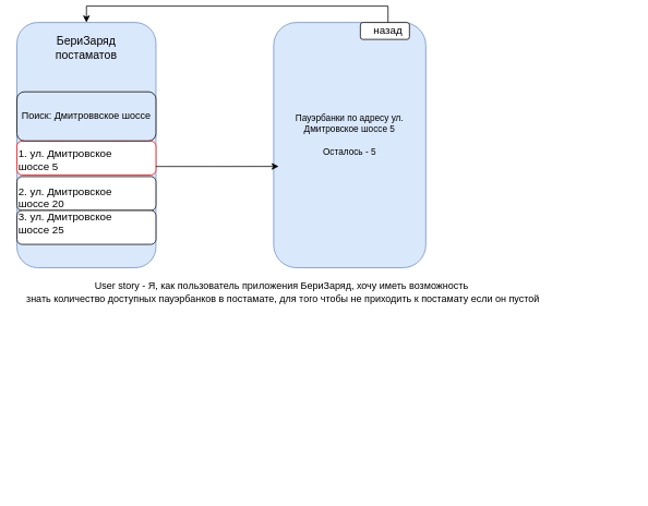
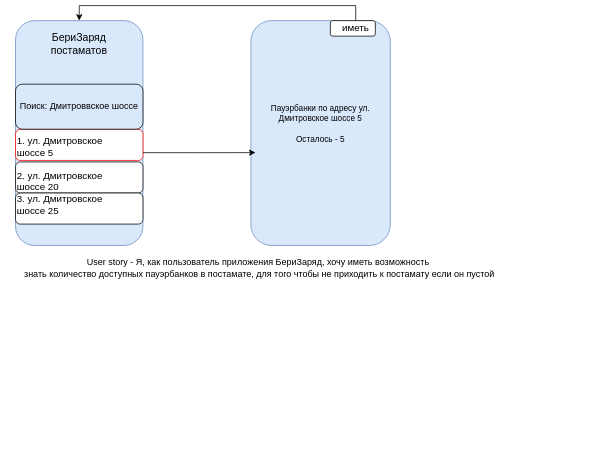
  <mxCell id="0" />
  <mxCell id="1" parent="0" />
  <mxCell id="2" value="" style="group" parent="1" vertex="1" connectable="0"><mxGeometry x="20" y="21" width="750" height="570" as="geometry" /></mxCell>
  <mxCell id="3" value="" style="rounded=1;whiteSpace=wrap;html=1;fillColor=#dae8fc;strokeColor=#6c8ebf;" parent="2" vertex="1"><mxGeometry width="170" height="300" as="geometry" /></mxCell>
  <mxCell id="4" value="" style="rounded=1;whiteSpace=wrap;html=1;" vertex="1" parent="2"><mxGeometry y="188.55" width="170" height="41.45" as="geometry" /></mxCell>
  <mxCell id="5" value="" style="rounded=1;whiteSpace=wrap;html=1;" parent="2" vertex="1"><mxGeometry y="230" width="170" height="41.45" as="geometry" /></mxCell>
  <mxCell id="6" value="" style="rounded=1;whiteSpace=wrap;html=1;strokeColor=#FF0000;" parent="2" vertex="1"><mxGeometry y="145.09" width="170" height="41.45" as="geometry" /></mxCell>
  <mxCell id="7" value="&lt;div style=&quot;font-size: 11px;&quot;&gt;&lt;font style=&quot;font-size: 11px;&quot;&gt;&lt;br&gt;&lt;/font&gt;&lt;/div&gt;&lt;font style=&quot;font-size: 11px;&quot;&gt;Пауэрбанки по адресу ул. Дмитровское шоссе 5&lt;/font&gt;&lt;div style=&quot;font-size: 11px;&quot;&gt;&lt;font style=&quot;font-size: 11px;&quot;&gt;&lt;span style=&quot;background-color: initial;&quot;&gt;&lt;br&gt;&lt;/span&gt;&lt;/font&gt;&lt;/div&gt;&lt;div style=&quot;font-size: 11px;&quot;&gt;&lt;font style=&quot;font-size: 11px;&quot;&gt;&lt;span style=&quot;background-color: initial;&quot;&gt;Осталось - 5&lt;/span&gt;&lt;br&gt;&lt;/font&gt;&lt;/div&gt;&lt;div style=&quot;font-size: 11px;&quot;&gt;&lt;font style=&quot;font-size: 11px;&quot;&gt;&lt;br&gt;&lt;/font&gt;&lt;/div&gt;&lt;div style=&quot;font-size: 11px;&quot;&gt;&lt;font style=&quot;font-size: 11px;&quot;&gt;&lt;br&gt;&lt;/font&gt;&lt;/div&gt;&lt;div style=&quot;font-size: 11px;&quot;&gt;&lt;font style=&quot;font-size: 11px;&quot;&gt;&lt;br&gt;&lt;/font&gt;&lt;/div&gt;" style="rounded=1;whiteSpace=wrap;html=1;fillColor=#dae8fc;strokeColor=#6c8ebf;" parent="2" vertex="1"><mxGeometry x="313.95" width="186.05" height="300" as="geometry" /></mxCell>
  <mxCell id="8" value="&lt;font style=&quot;font-size: 14px;&quot;&gt;БериЗаряд постаматов&lt;/font&gt;" style="text;html=1;align=center;verticalAlign=middle;whiteSpace=wrap;rounded=0;" parent="2" vertex="1"><mxGeometry x="15.23" y="-0.001" width="139.535" height="62.182" as="geometry" /></mxCell>
  <mxCell id="9" value="&lt;div style=&quot;font-size: 13px;&quot;&gt;&lt;font style=&quot;font-size: 13px;&quot;&gt;&lt;br&gt;&lt;/font&gt;&lt;/div&gt;&lt;div style=&quot;font-size: 13px;&quot;&gt;&lt;font style=&quot;font-size: 13px;&quot;&gt;&lt;br&gt;&lt;/font&gt;&lt;/div&gt;&lt;font style=&quot;font-size: 13px;&quot;&gt;&lt;div&gt;&lt;font style=&quot;font-size: 13px;&quot;&gt;&lt;br&gt;&lt;/font&gt;&lt;/div&gt;&lt;div&gt;&lt;font style=&quot;font-size: 13px;&quot;&gt;&lt;br&gt;&lt;/font&gt;&lt;/div&gt;1. ул. Дмитровское шоссе 5&lt;/font&gt;&lt;div&gt;&lt;span style=&quot;font-size: 13px;&quot;&gt;&lt;br&gt;&lt;/span&gt;&lt;div&gt;&lt;div style=&quot;font-size: 13px;&quot;&gt;&lt;div style=&quot;&quot;&gt;&lt;font style=&quot;font-size: 13px;&quot;&gt;2. ул. Дмитровское шоссе 20&amp;nbsp;&lt;/font&gt;&lt;/div&gt;&lt;div style=&quot;&quot;&gt;&lt;font style=&quot;font-size: 13px;&quot;&gt;3. ул. Дмитровское шоссе 25&lt;/font&gt;&lt;/div&gt;&lt;/div&gt;&lt;/div&gt;&lt;/div&gt;" style="text;html=1;align=left;verticalAlign=middle;whiteSpace=wrap;rounded=0;" parent="2" vertex="1"><mxGeometry x="0.0" y="154.998" width="139.535" height="41.455" as="geometry" /></mxCell>
  <mxCell id="10" value="" style="rounded=1;whiteSpace=wrap;html=1;" parent="2" vertex="1"><mxGeometry x="420" width="60" height="20.73" as="geometry" /></mxCell>
  <mxCell id="11" style="edgeStyle=orthogonalEdgeStyle;rounded=0;orthogonalLoop=1;jettySize=auto;html=1;exitX=0.5;exitY=0;exitDx=0;exitDy=0;entryX=0.5;entryY=0;entryDx=0;entryDy=0;" parent="2" source="12" target="3" edge="1"><mxGeometry relative="1" as="geometry" /></mxCell>
- <mxCell id="12" value="&lt;font style=&quot;font-size: 13px;&quot;&gt;назад&lt;/font&gt;" style="text;html=1;align=center;verticalAlign=middle;whiteSpace=wrap;rounded=0;strokeWidth=2;" parent="2" vertex="1"><mxGeometry x="427.673" width="52.326" height="20.727" as="geometry" /></mxCell>
+ <mxCell id="12" value="&lt;font style=&quot;font-size: 13px;&quot;&gt;иметь&lt;/font&gt;" style="text;html=1;align=center;verticalAlign=middle;whiteSpace=wrap;rounded=0;strokeWidth=2;" parent="2" vertex="1"><mxGeometry x="427.673" width="52.326" height="20.727" as="geometry" /></mxCell>
  <mxCell id="13" style="edgeStyle=orthogonalEdgeStyle;rounded=0;orthogonalLoop=1;jettySize=auto;html=1;entryX=0.402;entryY=0.1;entryDx=0;entryDy=0;entryPerimeter=0;" parent="2" edge="1"><mxGeometry relative="1" as="geometry"><mxPoint x="39.25" y="435.273" as="sourcePoint" /><Array as="points"><mxPoint x="38.372" y="476.727" /><mxPoint x="40.116" y="476.727" /></Array></mxGeometry></mxCell>
  <mxCell id="14" value="User story -&amp;nbsp;Я, как пользователь приложения БериЗаряд, хочу иметь возможность&amp;nbsp;&lt;div&gt;знать количество доступных пауэрбанков в постамате, для того чтобы не приходить к постамату если он пустой&lt;/div&gt;" style="text;html=1;align=center;verticalAlign=middle;resizable=0;points=[];autosize=1;strokeColor=none;fillColor=none;" parent="2" vertex="1"><mxGeometry y="310" width="650" height="40" as="geometry" /></mxCell>
  <mxCell id="15" style="edgeStyle=orthogonalEdgeStyle;rounded=0;orthogonalLoop=1;jettySize=auto;html=1;exitX=1;exitY=0.75;exitDx=0;exitDy=0;entryX=0.033;entryY=0.587;entryDx=0;entryDy=0;entryPerimeter=0;" edge="1" parent="2" source="6" target="7"><mxGeometry relative="1" as="geometry" /></mxCell>
  <mxCell id="16" value="Поиск: Дмитроввское шоссе" style="rounded=1;whiteSpace=wrap;html=1;fillColor=#dae8fc;" vertex="1" parent="2"><mxGeometry y="84.83" width="170" height="60" as="geometry" /></mxCell>
